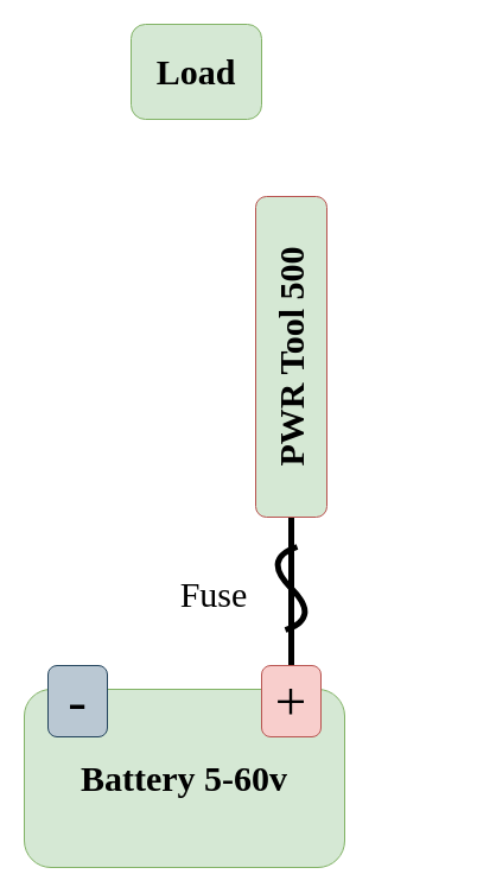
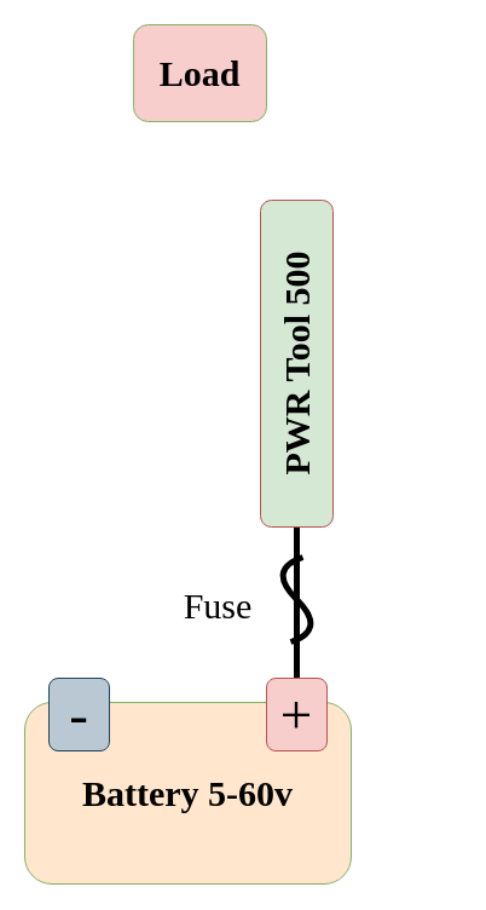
  <mxCell id="0" />
  <mxCell id="1" parent="0" />
  <mxCell id="2" style="edgeStyle=orthogonalEdgeStyle;rounded=0;orthogonalLoop=1;jettySize=auto;html=1;fontFamily=League Spartan;fontSource=https%3A%2F%2Ffonts.googleapis.com%2Fcss%3Ffamily%3DLeague%2BSpartan;fontSize=47;endArrow=none;endFill=0;strokeWidth=5;" edge="1" parent="1" source="3" target="5"><mxGeometry relative="1" as="geometry" /></mxCell>
  <mxCell id="3" value="&lt;font style=&quot;font-size: 30px;&quot;&gt;PWR Tool 500&lt;/font&gt;" style="rounded=1;whiteSpace=wrap;html=1;fontFamily=League Spartan;fontSource=https%3A%2F%2Ffonts.googleapis.com%2Fcss%3Ffamily%3DLeague%2BSpartan;fontStyle=1;fillColor=#d5e8d4;strokeColor=#b85450;rotation=-90;" vertex="1" parent="1"><mxGeometry x="110" y="270" width="270" height="60" as="geometry" /></mxCell>
- <mxCell id="4" value="&lt;font style=&quot;font-size: 30px;&quot;&gt;Battery 5-60v&lt;/font&gt;" style="rounded=1;whiteSpace=wrap;html=1;fontFamily=League Spartan;fontSource=https%3A%2F%2Ffonts.googleapis.com%2Fcss%3Ffamily%3DLeague%2BSpartan;fontStyle=1;fillColor=#d5e8d4;strokeColor=#82b366;rotation=0;" vertex="1" parent="1"><mxGeometry x="20" y="580" width="270" height="150" as="geometry" /></mxCell>
+ <mxCell id="4" value="&lt;font style=&quot;font-size: 30px;&quot;&gt;Battery 5-60v&lt;/font&gt;" style="rounded=1;whiteSpace=wrap;html=1;fontFamily=League Spartan;fontSource=https%3A%2F%2Ffonts.googleapis.com%2Fcss%3Ffamily%3DLeague%2BSpartan;fontStyle=1;fillColor=#ffe6cc;strokeColor=#82b366;rotation=0;" vertex="1" parent="1"><mxGeometry x="20" y="580" width="270" height="150" as="geometry" /></mxCell>
  <mxCell id="5" value="+" style="rounded=1;whiteSpace=wrap;html=1;fontFamily=League Spartan;fontSource=https%3A%2F%2Ffonts.googleapis.com%2Fcss%3Ffamily%3DLeague%2BSpartan;fontSize=47;fillColor=#f8cecc;strokeColor=#b85450;" vertex="1" parent="1"><mxGeometry x="220" y="560" width="50" height="60" as="geometry" /></mxCell>
  <mxCell id="6" value="-" style="rounded=1;whiteSpace=wrap;html=1;fontFamily=League Spartan;fontSource=https%3A%2F%2Ffonts.googleapis.com%2Fcss%3Ffamily%3DLeague%2BSpartan;fontSize=47;fillColor=#bac8d3;strokeColor=#23445d;" vertex="1" parent="1"><mxGeometry x="40" y="560" width="50" height="60" as="geometry" /></mxCell>
- <mxCell id="7" value="&lt;font style=&quot;font-size: 30px;&quot;&gt;Load&lt;br&gt;&lt;/font&gt;" style="rounded=1;whiteSpace=wrap;html=1;fontFamily=League Spartan;fontSource=https%3A%2F%2Ffonts.googleapis.com%2Fcss%3Ffamily%3DLeague%2BSpartan;fontStyle=1;fillColor=#d5e8d4;strokeColor=#82b366;rotation=0;" vertex="1" parent="1"><mxGeometry x="110" y="20" width="110" height="80" as="geometry" /></mxCell>
+ <mxCell id="7" value="&lt;font style=&quot;font-size: 30px;&quot;&gt;Load&lt;br&gt;&lt;/font&gt;" style="rounded=1;whiteSpace=wrap;html=1;fontFamily=League Spartan;fontSource=https%3A%2F%2Ffonts.googleapis.com%2Fcss%3Ffamily%3DLeague%2BSpartan;fontStyle=1;fillColor=#f8cecc;strokeColor=#82b366;rotation=0;" vertex="1" parent="1"><mxGeometry x="110" y="20" width="110" height="80" as="geometry" /></mxCell>
  <mxCell id="8" value="" style="curved=1;endArrow=none;html=1;rounded=0;strokeWidth=5;fontFamily=League Spartan;fontSource=https%3A%2F%2Ffonts.googleapis.com%2Fcss%3Ffamily%3DLeague%2BSpartan;fontSize=47;endFill=0;" edge="1" parent="1"><mxGeometry width="50" height="50" relative="1" as="geometry"><mxPoint x="240" y="530" as="sourcePoint" /><mxPoint x="250" y="460" as="targetPoint" /><Array as="points"><mxPoint x="270" y="520" /><mxPoint x="220" y="470" /></Array></mxGeometry></mxCell>
  <mxCell id="9" value="&lt;font style=&quot;font-size: 30px;&quot;&gt;Fuse&lt;/font&gt;" style="text;html=1;strokeColor=none;fillColor=none;align=center;verticalAlign=middle;whiteSpace=wrap;rounded=0;fontSize=47;fontFamily=League Spartan;" vertex="1" parent="1"><mxGeometry x="150" y="480" width="60" height="30" as="geometry" /></mxCell>
